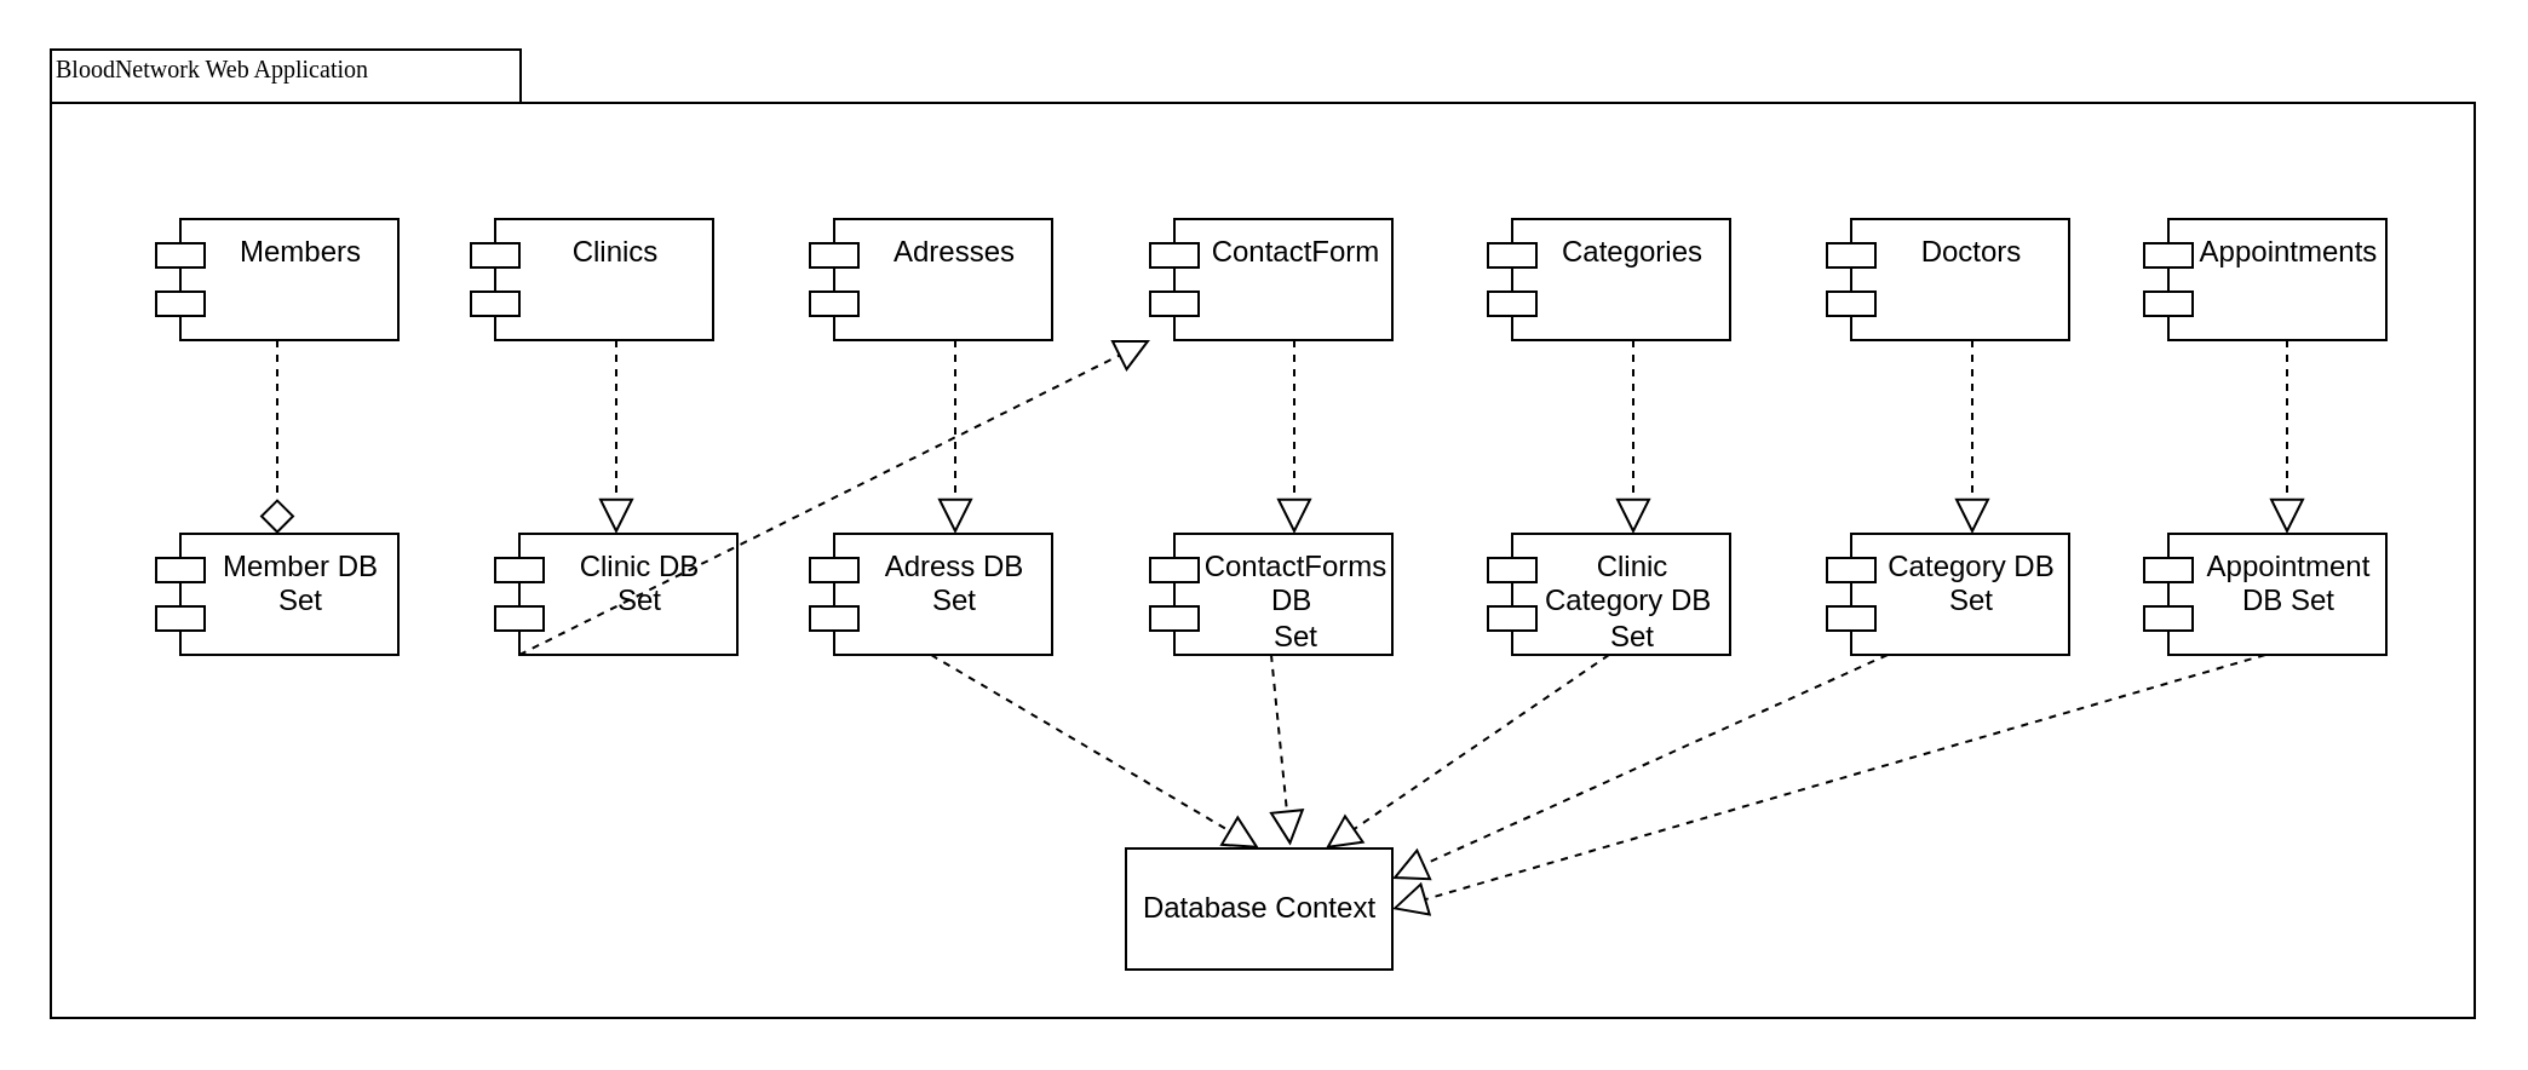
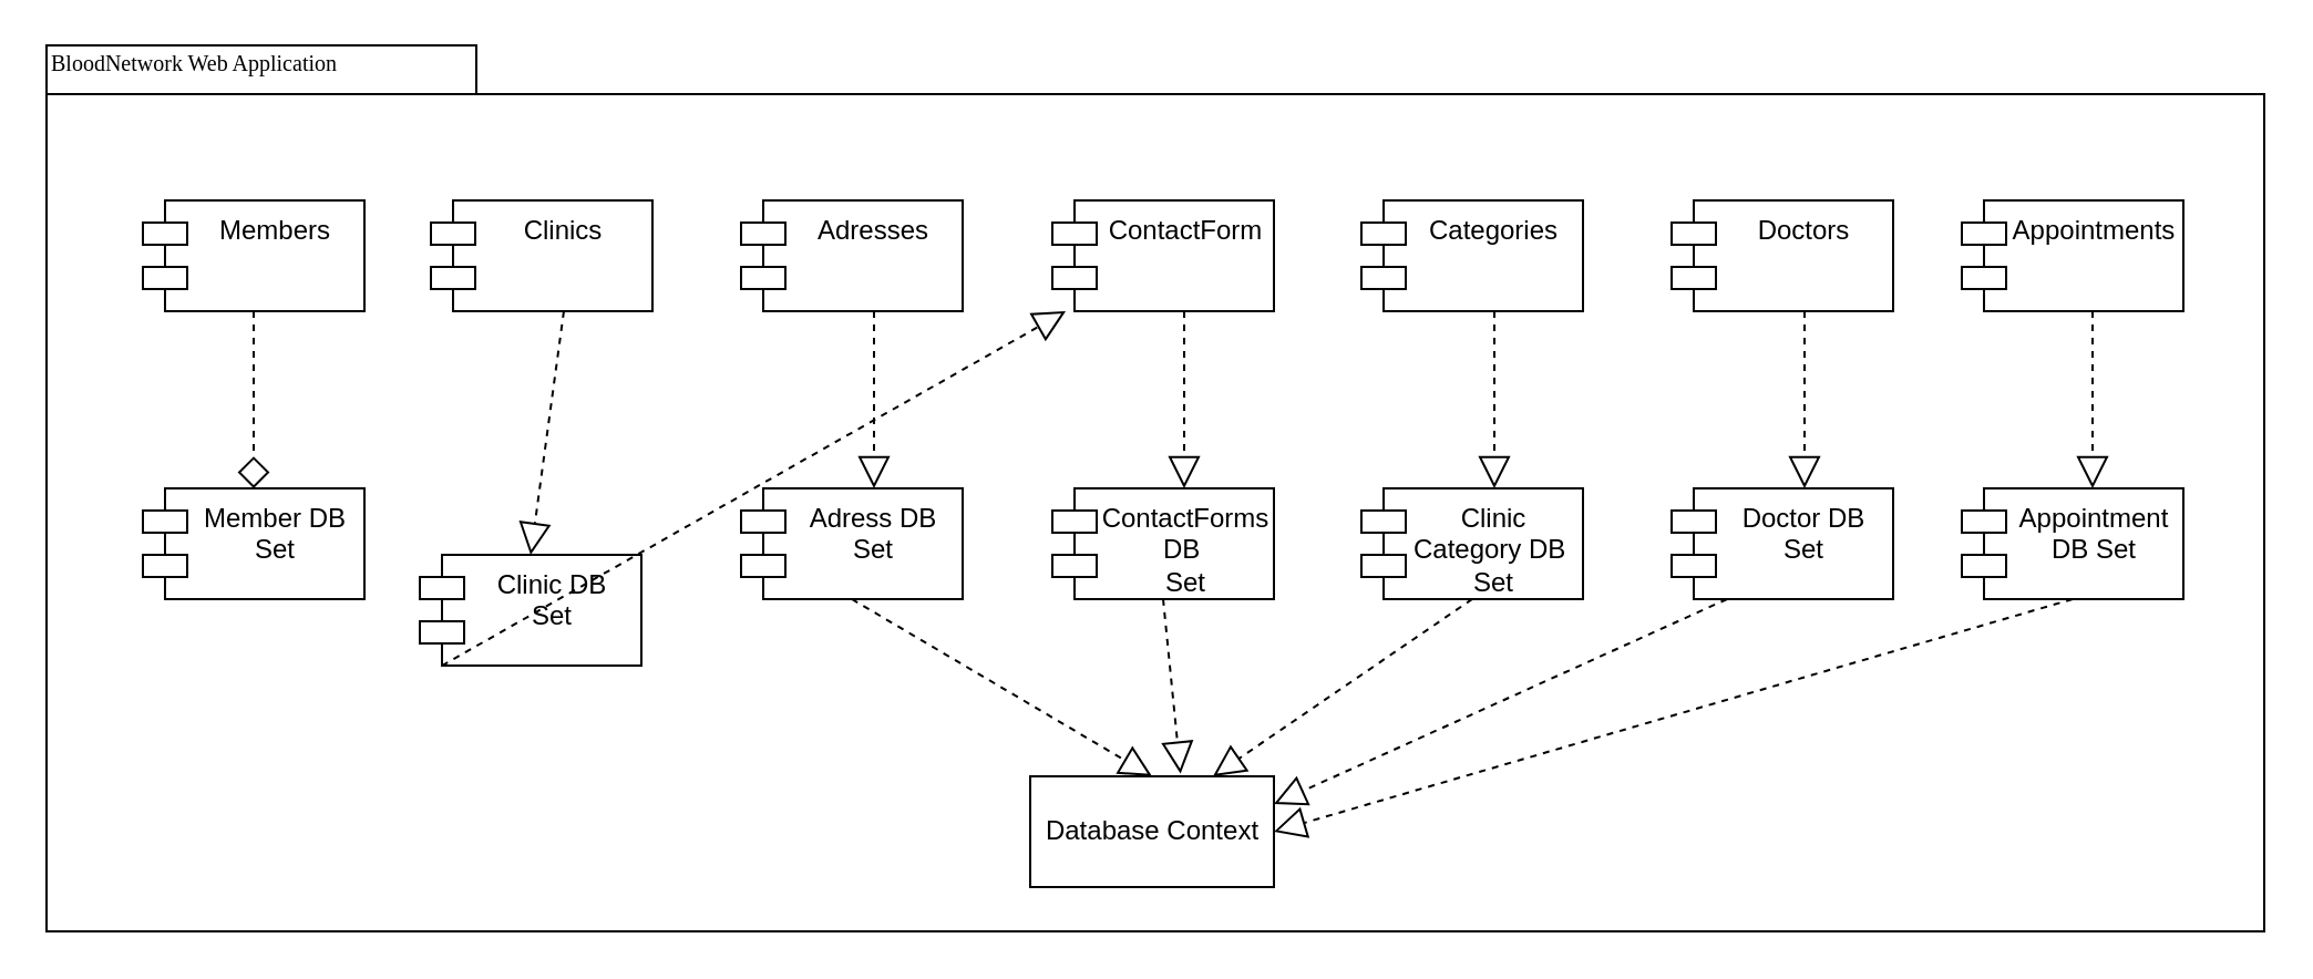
  <mxCell id="0" />
  <mxCell id="1" parent="0" />
  <mxCell id="2" value="" style="shape=folder;fontStyle=1;spacingTop=10;tabWidth=194;tabHeight=22;tabPosition=left;html=1;rounded=0;shadow=0;comic=0;labelBackgroundColor=none;strokeWidth=1;fontFamily=Verdana;fontSize=10;align=center;" parent="1" vertex="1"><mxGeometry x="20.5" y="20" width="1001" height="400" as="geometry" /></mxCell>
  <mxCell id="3" value="BloodNetwork Web Application" style="text;html=1;align=left;verticalAlign=top;spacingTop=-4;fontSize=10;fontFamily=Verdana" parent="1" vertex="1"><mxGeometry x="20.5" y="20" width="130" height="20" as="geometry" /></mxCell>
  <mxCell id="4" value="Member DB Set" style="shape=module;align=left;spacingLeft=20;align=center;verticalAlign=top;whiteSpace=wrap;html=1;" vertex="1" parent="1"><mxGeometry x="64" y="220" width="100" height="50" as="geometry" /></mxCell>
  <mxCell id="5" value="Appointment DB Set" style="shape=module;align=left;spacingLeft=20;align=center;verticalAlign=top;whiteSpace=wrap;html=1;" vertex="1" parent="1"><mxGeometry x="885" y="220" width="100" height="50" as="geometry" /></mxCell>
  <mxCell id="6" value="Clinic&lt;br&gt;Category DB&amp;nbsp;&lt;br&gt;Set" style="shape=module;align=left;spacingLeft=20;align=center;verticalAlign=top;whiteSpace=wrap;html=1;" vertex="1" parent="1"><mxGeometry x="614" y="220" width="100" height="50" as="geometry" /></mxCell>
- <mxCell id="7" value="Clinic&amp;nbsp;DB &lt;br&gt;Set" style="shape=module;align=left;spacingLeft=20;align=center;verticalAlign=top;whiteSpace=wrap;html=1;" vertex="1" parent="1"><mxGeometry x="204" y="220" width="100" height="50" as="geometry" /></mxCell>
+ <mxCell id="7" value="Clinic&amp;nbsp;DB &lt;br&gt;Set" style="shape=module;align=left;spacingLeft=20;align=center;verticalAlign=top;whiteSpace=wrap;html=1;" vertex="1" parent="1"><mxGeometry x="189" y="250" width="100" height="50" as="geometry" /></mxCell>
  <mxCell id="8" value="Adress DB &lt;br&gt;Set" style="shape=module;align=left;spacingLeft=20;align=center;verticalAlign=top;whiteSpace=wrap;html=1;" vertex="1" parent="1"><mxGeometry x="334" y="220" width="100" height="50" as="geometry" /></mxCell>
  <mxCell id="9" value="ContactForms DB&amp;nbsp;&lt;br&gt;Set" style="shape=module;align=left;spacingLeft=20;align=center;verticalAlign=top;whiteSpace=wrap;html=1;" vertex="1" parent="1"><mxGeometry x="474.5" y="220" width="100" height="50" as="geometry" /></mxCell>
- <mxCell id="10" value="Category DB&lt;br&gt;Set" style="shape=module;align=left;spacingLeft=20;align=center;verticalAlign=top;whiteSpace=wrap;html=1;" vertex="1" parent="1"><mxGeometry x="754" y="220" width="100" height="50" as="geometry" /></mxCell>
+ <mxCell id="10" value="Doctor DB&lt;br&gt;Set" style="shape=module;align=left;spacingLeft=20;align=center;verticalAlign=top;whiteSpace=wrap;html=1;" vertex="1" parent="1"><mxGeometry x="754" y="220" width="100" height="50" as="geometry" /></mxCell>
  <mxCell id="11" value="Database Context" style="html=1;whiteSpace=wrap;" vertex="1" parent="1"><mxGeometry x="464.5" y="350" width="110" height="50" as="geometry" /></mxCell>
  <mxCell id="12" value="" style="endArrow=block;dashed=1;endFill=0;endSize=12;html=1;rounded=0;exitX=0;exitY=1;exitDx=10;exitDy=0;exitPerimeter=0;" edge="1" parent="1" source="7" target="24"><mxGeometry width="160" relative="1" as="geometry"><mxPoint x="444" y="320" as="sourcePoint" /><mxPoint x="604" y="320" as="targetPoint" /></mxGeometry></mxCell>
  <mxCell id="13" value="" style="endArrow=block;dashed=1;endFill=0;endSize=12;html=1;rounded=0;entryX=0.5;entryY=0;entryDx=0;entryDy=0;exitX=0.5;exitY=1;exitDx=0;exitDy=0;" edge="1" parent="1" source="8" target="11"><mxGeometry width="160" relative="1" as="geometry"><mxPoint x="444" y="320" as="sourcePoint" /><mxPoint x="604" y="320" as="targetPoint" /></mxGeometry></mxCell>
  <mxCell id="14" value="" style="endArrow=block;dashed=1;endFill=0;endSize=12;html=1;rounded=0;exitX=0.5;exitY=1;exitDx=0;exitDy=0;entryX=0.617;entryY=-0.024;entryDx=0;entryDy=0;entryPerimeter=0;" edge="1" parent="1" source="9" target="11"><mxGeometry width="160" relative="1" as="geometry"><mxPoint x="444" y="320" as="sourcePoint" /><mxPoint x="534" y="360" as="targetPoint" /></mxGeometry></mxCell>
  <mxCell id="15" value="" style="endArrow=block;dashed=1;endFill=0;endSize=12;html=1;rounded=0;exitX=0.5;exitY=1;exitDx=0;exitDy=0;entryX=0.75;entryY=0;entryDx=0;entryDy=0;" edge="1" parent="1" source="6" target="11"><mxGeometry width="160" relative="1" as="geometry"><mxPoint x="444" y="320" as="sourcePoint" /><mxPoint x="604" y="320" as="targetPoint" /></mxGeometry></mxCell>
  <mxCell id="16" value="" style="endArrow=block;dashed=1;endFill=0;endSize=12;html=1;rounded=0;exitX=0.25;exitY=1;exitDx=0;exitDy=0;entryX=1;entryY=0.25;entryDx=0;entryDy=0;" edge="1" parent="1" source="10" target="11"><mxGeometry width="160" relative="1" as="geometry"><mxPoint x="674" y="280" as="sourcePoint" /><mxPoint x="557" y="360" as="targetPoint" /></mxGeometry></mxCell>
  <mxCell id="17" value="" style="endArrow=block;dashed=1;endFill=0;endSize=12;html=1;rounded=0;exitX=0.5;exitY=1;exitDx=0;exitDy=0;entryX=1;entryY=0.5;entryDx=0;entryDy=0;" edge="1" parent="1" source="5" target="11"><mxGeometry width="160" relative="1" as="geometry"><mxPoint x="789" y="280" as="sourcePoint" /><mxPoint x="585" y="373" as="targetPoint" /></mxGeometry></mxCell>
  <mxCell id="18" value="Adresses" style="shape=module;align=left;spacingLeft=20;align=center;verticalAlign=top;whiteSpace=wrap;html=1;" vertex="1" parent="1"><mxGeometry x="334" y="90" width="100" height="50" as="geometry" /></mxCell>
  <mxCell id="19" value="Appointments" style="shape=module;align=left;spacingLeft=20;align=center;verticalAlign=top;whiteSpace=wrap;html=1;" vertex="1" parent="1"><mxGeometry x="885" y="90" width="100" height="50" as="geometry" /></mxCell>
  <mxCell id="20" value="Categories" style="shape=module;align=left;spacingLeft=20;align=center;verticalAlign=top;whiteSpace=wrap;html=1;" vertex="1" parent="1"><mxGeometry x="614" y="90" width="100" height="50" as="geometry" /></mxCell>
  <mxCell id="21" value="Clinics" style="shape=module;align=left;spacingLeft=20;align=center;verticalAlign=top;whiteSpace=wrap;html=1;" vertex="1" parent="1"><mxGeometry x="194" y="90" width="100" height="50" as="geometry" /></mxCell>
  <mxCell id="22" value="Doctors" style="shape=module;align=left;spacingLeft=20;align=center;verticalAlign=top;whiteSpace=wrap;html=1;" vertex="1" parent="1"><mxGeometry x="754" y="90" width="100" height="50" as="geometry" /></mxCell>
  <mxCell id="23" value="Members" style="shape=module;align=left;spacingLeft=20;align=center;verticalAlign=top;whiteSpace=wrap;html=1;" vertex="1" parent="1"><mxGeometry x="64" y="90" width="100" height="50" as="geometry" /></mxCell>
  <mxCell id="24" value="ContactForm" style="shape=module;align=left;spacingLeft=20;align=center;verticalAlign=top;whiteSpace=wrap;html=1;" vertex="1" parent="1"><mxGeometry x="474.5" y="90" width="100" height="50" as="geometry" /></mxCell>
  <mxCell id="25" value="" style="endArrow=diamond;dashed=1;endFill=0;endSize=12;html=1;rounded=0;entryX=0.5;entryY=0;entryDx=0;entryDy=0;exitX=0.5;exitY=1;exitDx=0;exitDy=0;" edge="1" parent="1" source="23" target="4"><mxGeometry width="160" relative="1" as="geometry"><mxPoint x="114" y="140" as="sourcePoint" /><mxPoint x="405" y="231" as="targetPoint" /><Array as="points" /></mxGeometry></mxCell>
  <mxCell id="26" value="" style="endArrow=block;dashed=1;endFill=0;endSize=12;html=1;rounded=0;entryX=0.5;entryY=0;entryDx=0;entryDy=0;" edge="1" parent="1" target="7"><mxGeometry width="160" relative="1" as="geometry"><mxPoint x="254" y="140" as="sourcePoint" /><mxPoint x="134" y="240" as="targetPoint" /><Array as="points" /></mxGeometry></mxCell>
  <mxCell id="27" value="" style="endArrow=block;dashed=1;endFill=0;endSize=12;html=1;rounded=0;entryX=0.5;entryY=0;entryDx=0;entryDy=0;" edge="1" parent="1"><mxGeometry width="160" relative="1" as="geometry"><mxPoint x="394" y="140" as="sourcePoint" /><mxPoint x="394" y="220" as="targetPoint" /><Array as="points" /></mxGeometry></mxCell>
  <mxCell id="28" value="" style="endArrow=block;dashed=1;endFill=0;endSize=12;html=1;rounded=0;entryX=0.5;entryY=0;entryDx=0;entryDy=0;" edge="1" parent="1"><mxGeometry width="160" relative="1" as="geometry"><mxPoint x="534" y="140" as="sourcePoint" /><mxPoint x="534" y="220" as="targetPoint" /><Array as="points"><mxPoint x="534" y="170" /></Array></mxGeometry></mxCell>
  <mxCell id="29" value="" style="endArrow=block;dashed=1;endFill=0;endSize=12;html=1;rounded=0;entryX=0.5;entryY=0;entryDx=0;entryDy=0;" edge="1" parent="1"><mxGeometry width="160" relative="1" as="geometry"><mxPoint x="674" y="140" as="sourcePoint" /><mxPoint x="674" y="220" as="targetPoint" /><Array as="points" /></mxGeometry></mxCell>
  <mxCell id="30" value="" style="endArrow=block;dashed=1;endFill=0;endSize=12;html=1;rounded=0;entryX=0.5;entryY=0;entryDx=0;entryDy=0;" edge="1" parent="1"><mxGeometry width="160" relative="1" as="geometry"><mxPoint x="814" y="140" as="sourcePoint" /><mxPoint x="814" y="220" as="targetPoint" /><Array as="points" /></mxGeometry></mxCell>
  <mxCell id="31" value="" style="endArrow=block;dashed=1;endFill=0;endSize=12;html=1;rounded=0;entryX=0.5;entryY=0;entryDx=0;entryDy=0;" edge="1" parent="1"><mxGeometry width="160" relative="1" as="geometry"><mxPoint x="944" y="140" as="sourcePoint" /><mxPoint x="944" y="220" as="targetPoint" /><Array as="points" /></mxGeometry></mxCell>
